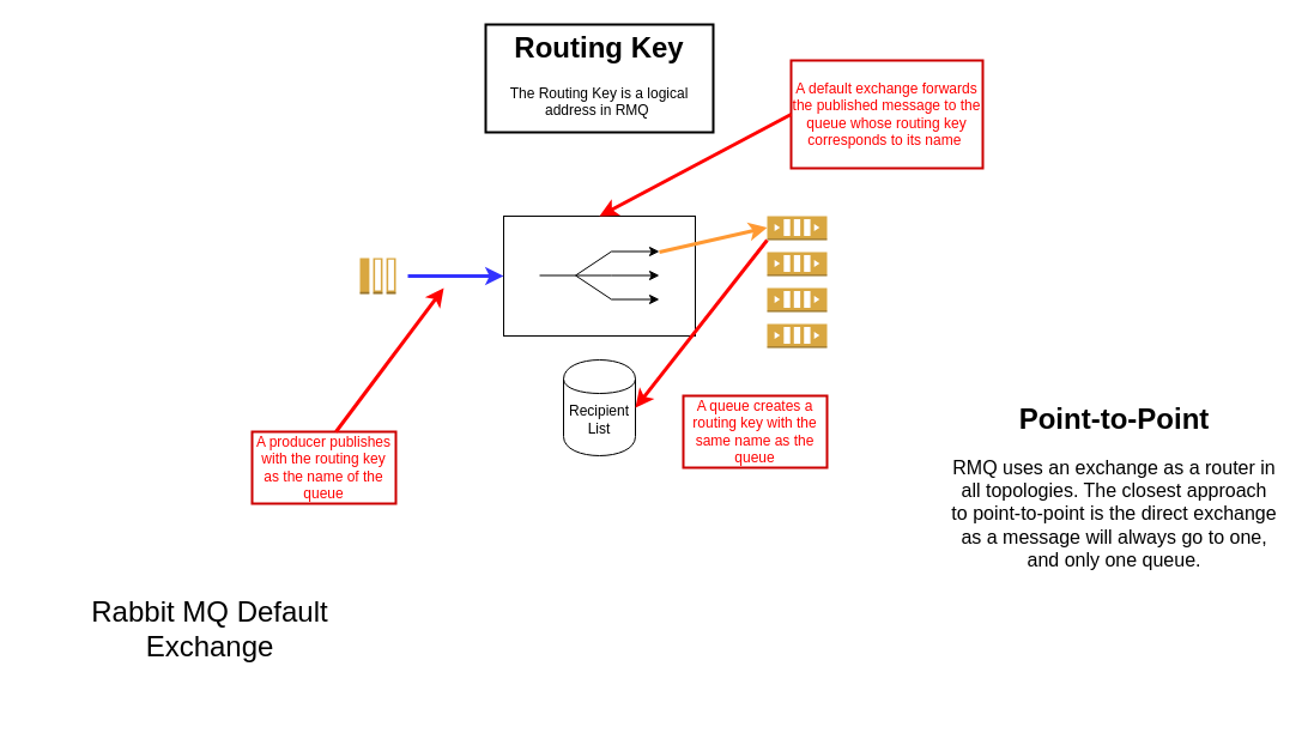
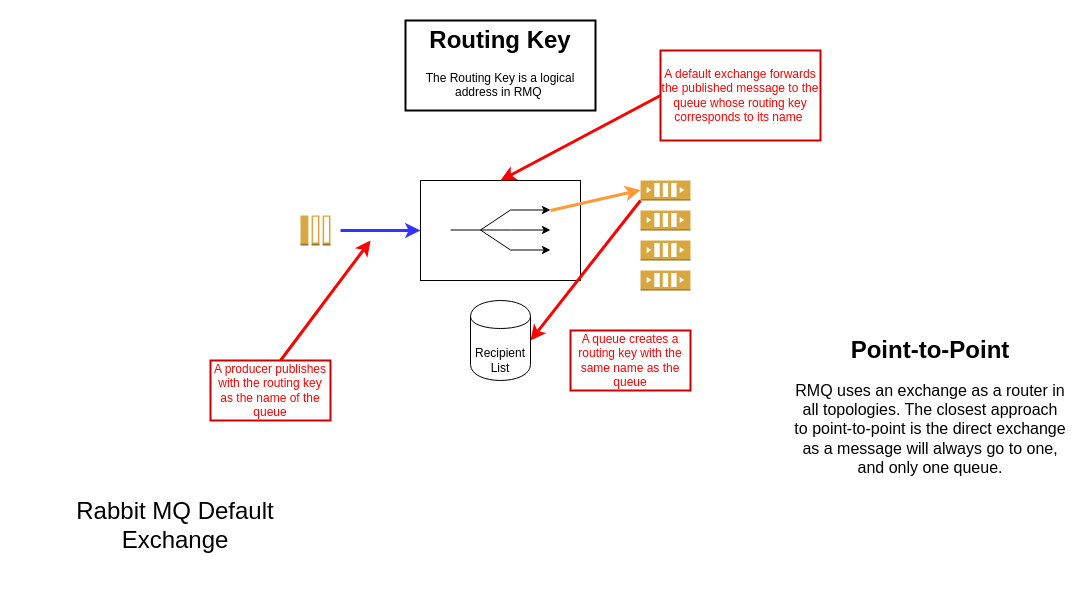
  <mxCell id="0" />
  <mxCell id="1" parent="0" />
  <mxCell id="2" value="" style="rounded=0;whiteSpace=wrap;html=1;" vertex="1" parent="1"><mxGeometry x="420" y="180" width="160" height="100" as="geometry" /></mxCell>
  <mxCell id="3" value="" style="endArrow=none;html=1;" edge="1" parent="1"><mxGeometry width="50" height="50" relative="1" as="geometry"><mxPoint x="450" y="229.5" as="sourcePoint" /><mxPoint x="480" y="229.5" as="targetPoint" /></mxGeometry></mxCell>
  <mxCell id="4" value="" style="endArrow=none;html=1;" edge="1" parent="1"><mxGeometry width="50" height="50" relative="1" as="geometry"><mxPoint x="480" y="229.5" as="sourcePoint" /><mxPoint x="510" y="209.5" as="targetPoint" /></mxGeometry></mxCell>
  <mxCell id="5" value="" style="endArrow=none;html=1;" edge="1" parent="1"><mxGeometry width="50" height="50" relative="1" as="geometry"><mxPoint x="480" y="229.5" as="sourcePoint" /><mxPoint x="510" y="229.5" as="targetPoint" /></mxGeometry></mxCell>
  <mxCell id="6" value="" style="endArrow=none;html=1;" edge="1" parent="1"><mxGeometry width="50" height="50" relative="1" as="geometry"><mxPoint x="510" y="249.5" as="sourcePoint" /><mxPoint x="480" y="229.5" as="targetPoint" /></mxGeometry></mxCell>
  <mxCell id="7" value="" style="endArrow=classic;html=1;" edge="1" parent="1"><mxGeometry width="50" height="50" relative="1" as="geometry"><mxPoint x="510" y="209.5" as="sourcePoint" /><mxPoint x="550" y="209.5" as="targetPoint" /></mxGeometry></mxCell>
  <mxCell id="8" value="" style="endArrow=classic;html=1;" edge="1" parent="1"><mxGeometry width="50" height="50" relative="1" as="geometry"><mxPoint x="510" y="229.5" as="sourcePoint" /><mxPoint x="550" y="229.5" as="targetPoint" /></mxGeometry></mxCell>
  <mxCell id="9" value="" style="endArrow=classic;html=1;" edge="1" parent="1"><mxGeometry width="50" height="50" relative="1" as="geometry"><mxPoint x="510" y="249.5" as="sourcePoint" /><mxPoint x="550" y="249.5" as="targetPoint" /></mxGeometry></mxCell>
  <mxCell id="10" value="" style="shape=cylinder;whiteSpace=wrap;html=1;boundedLbl=1;backgroundOutline=1;" vertex="1" parent="1"><mxGeometry x="470" y="300" width="60" height="80" as="geometry" /></mxCell>
  <mxCell id="11" value="" style="outlineConnect=0;dashed=0;verticalLabelPosition=bottom;verticalAlign=top;align=center;html=1;shape=mxgraph.aws3.queue;fillColor=#D9A741;gradientColor=none;" vertex="1" parent="1"><mxGeometry x="640" y="180" width="50" height="20" as="geometry" /></mxCell>
  <mxCell id="12" value="" style="outlineConnect=0;dashed=0;verticalLabelPosition=bottom;verticalAlign=top;align=center;html=1;shape=mxgraph.aws3.queue;fillColor=#D9A741;gradientColor=none;" vertex="1" parent="1"><mxGeometry x="640" y="210" width="50" height="20" as="geometry" /></mxCell>
  <mxCell id="13" value="" style="outlineConnect=0;dashed=0;verticalLabelPosition=bottom;verticalAlign=top;align=center;html=1;shape=mxgraph.aws3.queue;fillColor=#D9A741;gradientColor=none;" vertex="1" parent="1"><mxGeometry x="640" y="240" width="50" height="20" as="geometry" /></mxCell>
  <mxCell id="14" value="" style="outlineConnect=0;dashed=0;verticalLabelPosition=bottom;verticalAlign=top;align=center;html=1;shape=mxgraph.aws3.queue;fillColor=#D9A741;gradientColor=none;" vertex="1" parent="1"><mxGeometry x="640" y="270" width="50" height="20" as="geometry" /></mxCell>
  <mxCell id="15" value="" style="outlineConnect=0;dashed=0;verticalLabelPosition=bottom;verticalAlign=top;align=center;html=1;shape=mxgraph.aws3.message;fillColor=#D9A741;gradientColor=none;" vertex="1" parent="1"><mxGeometry x="300" y="215" width="30" height="30" as="geometry" /></mxCell>
  <mxCell id="16" value="" style="endArrow=classic;html=1;entryX=0;entryY=0.5;entryDx=0;entryDy=0;strokeColor=#3333FF;strokeWidth=3;" edge="1" parent="1" target="2"><mxGeometry width="50" height="50" relative="1" as="geometry"><mxPoint x="340" y="230" as="sourcePoint" /><mxPoint x="390" y="180" as="targetPoint" /></mxGeometry></mxCell>
  <mxCell id="17" value="" style="endArrow=classic;html=1;entryX=0;entryY=0.5;entryDx=0;entryDy=0;strokeColor=#FF9933;strokeWidth=3;" edge="1" parent="1"><mxGeometry width="50" height="50" relative="1" as="geometry"><mxPoint x="550" y="210" as="sourcePoint" /><mxPoint x="640" y="189.5" as="targetPoint" /></mxGeometry></mxCell>
- <mxCell id="18" value="Recipient List" style="text;html=1;strokeColor=none;fillColor=none;align=center;verticalAlign=middle;whiteSpace=wrap;rounded=0;" vertex="1" parent="1"><mxGeometry x="480" y="340" width="40" height="20" as="geometry" /></mxCell>
+ <mxCell id="18" value="Recipient List" style="text;html=1;strokeColor=none;fillColor=none;align=center;verticalAlign=middle;whiteSpace=wrap;rounded=0;" vertex="1" parent="1"><mxGeometry x="480" y="350" width="40" height="20" as="geometry" /></mxCell>
  <mxCell id="19" value="&lt;h1&gt;Routing Key&lt;/h1&gt;&lt;p&gt;The Routing Key is a logical address in RMQ&amp;nbsp;&lt;/p&gt;" style="text;html=1;strokeColor=#000000;fillColor=none;spacing=5;spacingTop=-20;whiteSpace=wrap;overflow=hidden;rounded=0;align=center;strokeWidth=2;" vertex="1" parent="1"><mxGeometry x="405" y="20" width="190" height="90" as="geometry" /></mxCell>
  <mxCell id="20" value="&lt;font style=&quot;font-size: 24px&quot;&gt;Rabbit MQ Default Exchange&lt;/font&gt;" style="text;html=1;strokeColor=none;fillColor=none;align=center;verticalAlign=middle;whiteSpace=wrap;rounded=0;" vertex="1" parent="1"><mxGeometry x="20" y="460" width="310" height="130" as="geometry" /></mxCell>
  <mxCell id="21" value="&lt;font color=&quot;#ff0000&quot;&gt;A queue creates a routing key with the same name as the queue&lt;/font&gt;" style="rounded=0;whiteSpace=wrap;html=1;strokeColor=#CC0000;strokeWidth=2;" vertex="1" parent="1"><mxGeometry x="570" y="330" width="120" height="60" as="geometry" /></mxCell>
  <mxCell id="22" value="&lt;font color=&quot;#ff0000&quot;&gt;A producer publishes with the routing key as the name of the queue&lt;/font&gt;" style="rounded=0;whiteSpace=wrap;html=1;strokeColor=#CC0000;strokeWidth=2;" vertex="1" parent="1"><mxGeometry x="210" y="360" width="120" height="60" as="geometry" /></mxCell>
  <mxCell id="23" value="" style="endArrow=classic;html=1;strokeColor=#FF0000;strokeWidth=3;exitX=0;exitY=0.5;exitDx=0;exitDy=0;" edge="1" parent="1"><mxGeometry width="50" height="50" relative="1" as="geometry"><mxPoint x="280" y="360" as="sourcePoint" /><mxPoint x="370" y="240" as="targetPoint" /></mxGeometry></mxCell>
  <mxCell id="24" value="&lt;font color=&quot;#ff0000&quot;&gt;A default exchange forwards the published message to the queue whose routing key corresponds to its name&amp;nbsp;&lt;/font&gt;" style="rounded=0;whiteSpace=wrap;html=1;strokeColor=#CC0000;strokeWidth=2;" vertex="1" parent="1"><mxGeometry x="660" y="50" width="160" height="90" as="geometry" /></mxCell>
  <mxCell id="25" value="" style="endArrow=classic;html=1;strokeColor=#FF0000;strokeWidth=3;exitX=0;exitY=0.5;exitDx=0;exitDy=0;" edge="1" parent="1" source="24"><mxGeometry width="50" height="50" relative="1" as="geometry"><mxPoint x="290" y="370" as="sourcePoint" /><mxPoint x="500" y="180" as="targetPoint" /></mxGeometry></mxCell>
  <mxCell id="26" value="" style="endArrow=classic;html=1;strokeColor=#FF0000;strokeWidth=3;exitX=0;exitY=1;exitDx=0;exitDy=0;exitPerimeter=0;entryX=1;entryY=0.5;entryDx=0;entryDy=0;" edge="1" parent="1" source="11" target="10"><mxGeometry width="50" height="50" relative="1" as="geometry"><mxPoint x="370" y="330" as="sourcePoint" /><mxPoint x="420" y="280" as="targetPoint" /></mxGeometry></mxCell>
  <mxCell id="27" value="&lt;h1&gt;Point-to-Point&lt;/h1&gt;&lt;p&gt;&lt;font style=&quot;font-size: 16px&quot;&gt;RMQ uses an exchange as a router in all topologies. The closest approach to point-to-point is the direct exchange as a message will always go to one, and only one queue.&lt;/font&gt;&lt;/p&gt;" style="text;html=1;strokeColor=none;fillColor=none;spacing=5;spacingTop=-20;whiteSpace=wrap;overflow=hidden;rounded=0;align=center;" vertex="1" parent="1"><mxGeometry x="790" y="330" width="280" height="190" as="geometry" /></mxCell>
